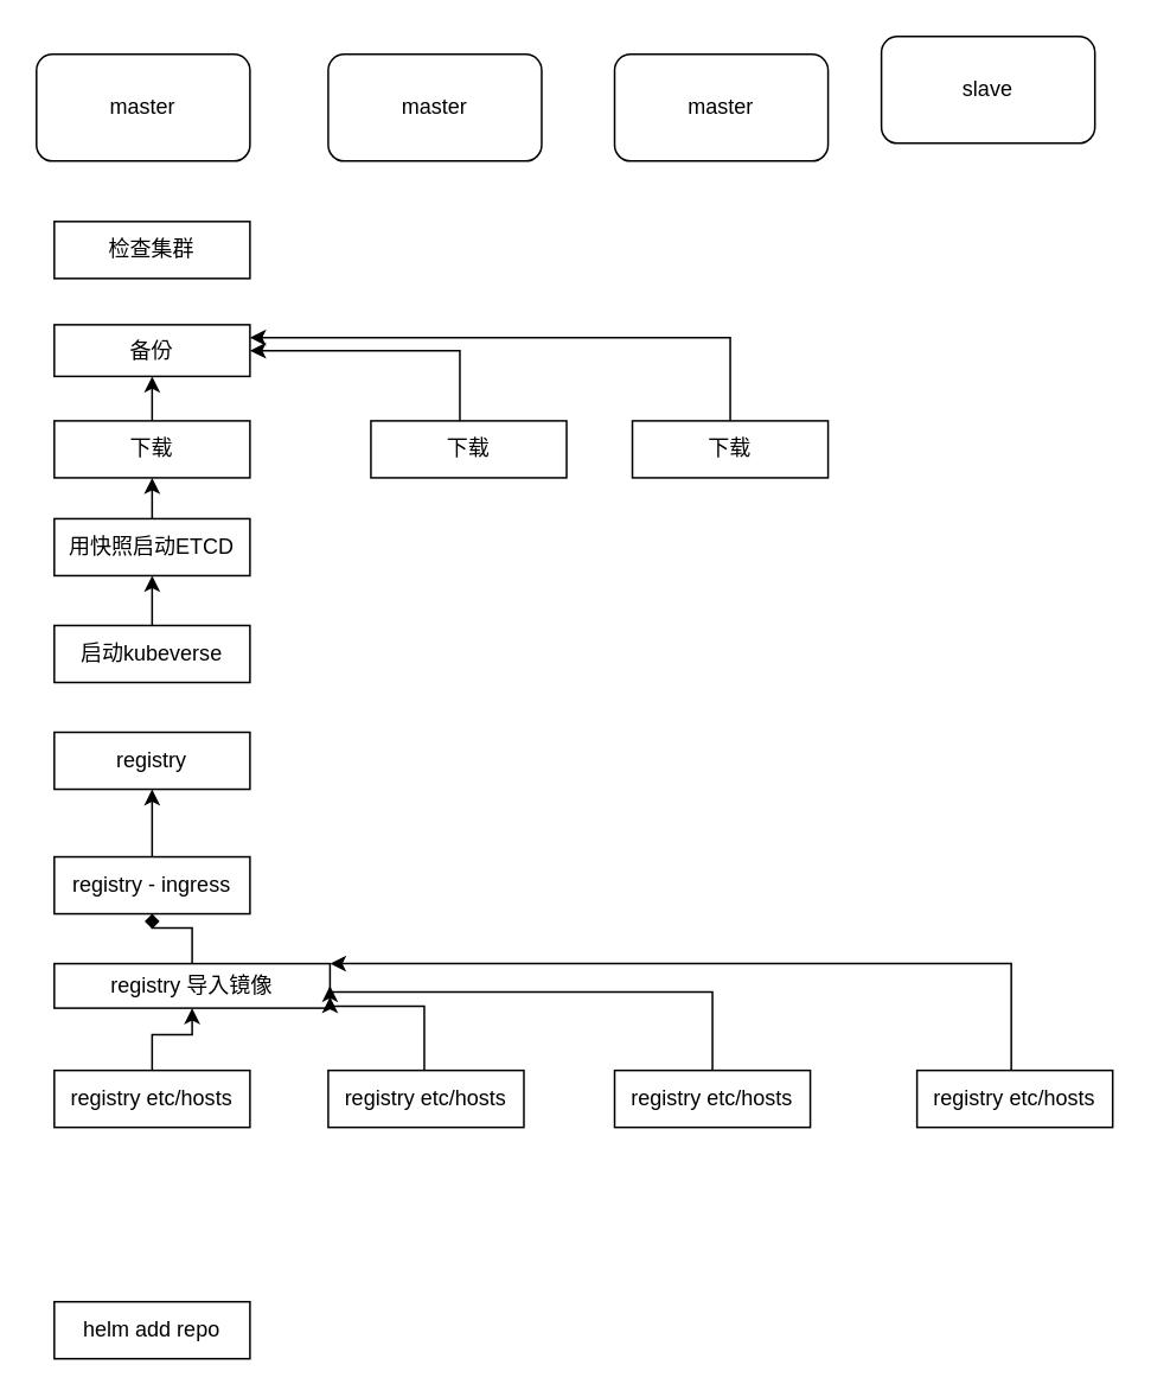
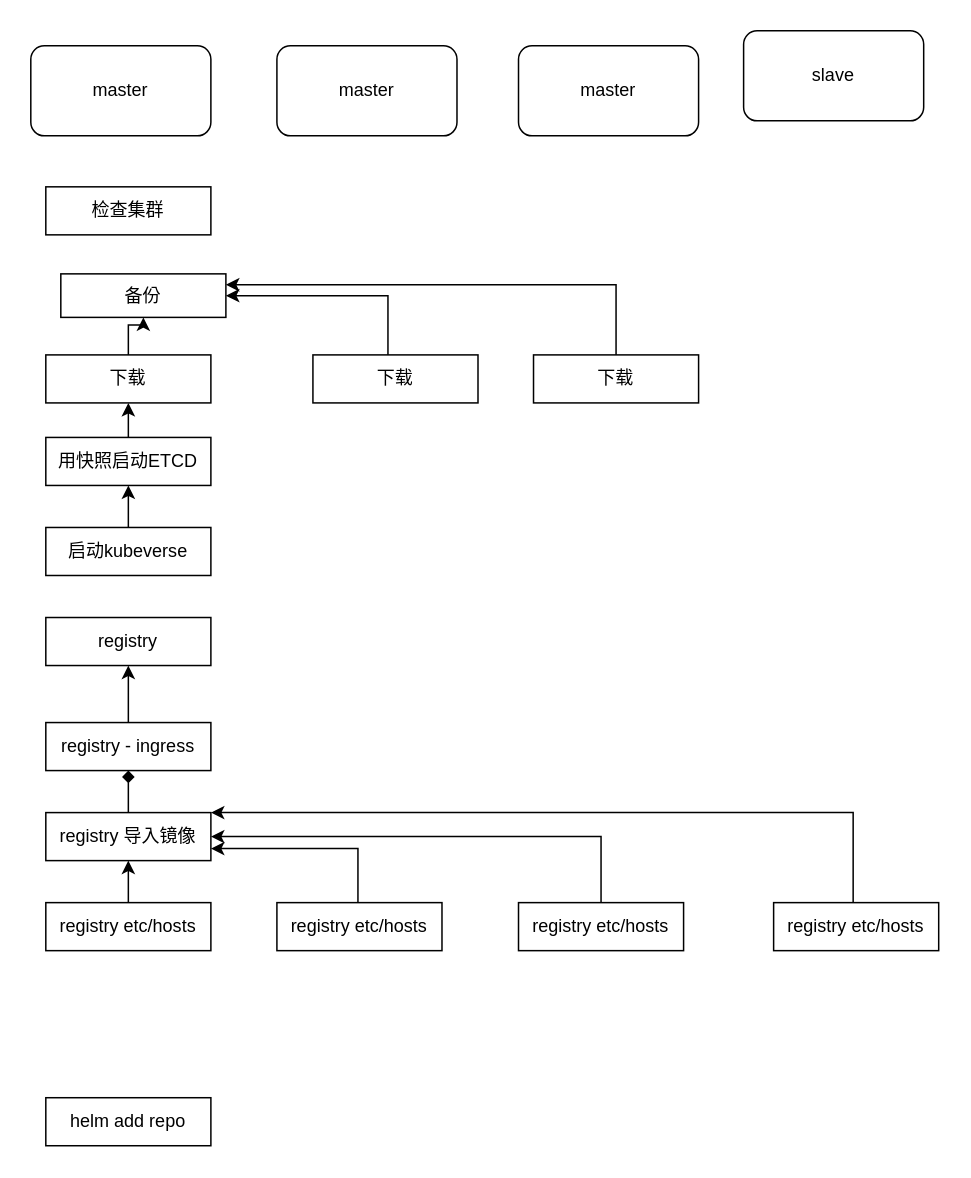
  <mxCell id="0" />
  <mxCell id="1" parent="0" />
  <mxCell id="2" value="master" style="rounded=1;whiteSpace=wrap;html=1;" vertex="1" parent="1"><mxGeometry x="184" y="30" width="120" height="60" as="geometry" /></mxCell>
  <mxCell id="3" value="master" style="rounded=1;whiteSpace=wrap;html=1;" vertex="1" parent="1"><mxGeometry x="345" y="30" width="120" height="60" as="geometry" /></mxCell>
  <mxCell id="4" value="slave" style="rounded=1;whiteSpace=wrap;html=1;" vertex="1" parent="1"><mxGeometry x="495" y="20" width="120" height="60" as="geometry" /></mxCell>
  <mxCell id="5" value="master" style="rounded=1;whiteSpace=wrap;html=1;" vertex="1" parent="1"><mxGeometry x="20" y="30" width="120" height="60" as="geometry" /></mxCell>
  <mxCell id="6" value="检查集群" style="rounded=0;whiteSpace=wrap;html=1;" vertex="1" parent="1"><mxGeometry x="30" y="124" width="110" height="32" as="geometry" /></mxCell>
- <mxCell id="7" value="备份" style="rounded=0;whiteSpace=wrap;html=1;" vertex="1" parent="1"><mxGeometry x="30" y="182" width="110" height="29" as="geometry" /></mxCell>
+ <mxCell id="7" value="备份" style="rounded=0;whiteSpace=wrap;html=1;" vertex="1" parent="1"><mxGeometry x="40" y="182" width="110" height="29" as="geometry" /></mxCell>
  <mxCell id="8" value="" style="edgeStyle=orthogonalEdgeStyle;rounded=0;orthogonalLoop=1;jettySize=auto;html=1;" edge="1" parent="1" source="9" target="7"><mxGeometry relative="1" as="geometry" /></mxCell>
  <mxCell id="9" value="下载" style="rounded=0;whiteSpace=wrap;html=1;" vertex="1" parent="1"><mxGeometry x="30" y="236" width="110" height="32" as="geometry" /></mxCell>
  <mxCell id="10" style="edgeStyle=orthogonalEdgeStyle;rounded=0;orthogonalLoop=1;jettySize=auto;html=1;entryX=1;entryY=0.5;entryDx=0;entryDy=0;" edge="1" parent="1" source="11" target="7"><mxGeometry relative="1" as="geometry"><Array as="points"><mxPoint x="258" y="197" /></Array></mxGeometry></mxCell>
  <mxCell id="11" value="下载" style="rounded=0;whiteSpace=wrap;html=1;" vertex="1" parent="1"><mxGeometry x="208" y="236" width="110" height="32" as="geometry" /></mxCell>
  <mxCell id="12" style="edgeStyle=orthogonalEdgeStyle;rounded=0;orthogonalLoop=1;jettySize=auto;html=1;entryX=1;entryY=0.25;entryDx=0;entryDy=0;" edge="1" parent="1" source="13" target="7"><mxGeometry relative="1" as="geometry"><Array as="points"><mxPoint x="410" y="189" /></Array></mxGeometry></mxCell>
  <mxCell id="13" value="下载" style="rounded=0;whiteSpace=wrap;html=1;" vertex="1" parent="1"><mxGeometry x="355" y="236" width="110" height="32" as="geometry" /></mxCell>
  <mxCell id="14" value="" style="edgeStyle=orthogonalEdgeStyle;rounded=0;orthogonalLoop=1;jettySize=auto;html=1;" edge="1" parent="1" source="15" target="9"><mxGeometry relative="1" as="geometry" /></mxCell>
  <mxCell id="15" value="用快照启动ETCD" style="rounded=0;whiteSpace=wrap;html=1;" vertex="1" parent="1"><mxGeometry x="30" y="291" width="110" height="32" as="geometry" /></mxCell>
  <mxCell id="16" value="" style="edgeStyle=orthogonalEdgeStyle;rounded=0;orthogonalLoop=1;jettySize=auto;html=1;" edge="1" parent="1" source="17" target="15"><mxGeometry relative="1" as="geometry" /></mxCell>
  <mxCell id="17" value="启动kubeverse" style="rounded=0;whiteSpace=wrap;html=1;" vertex="1" parent="1"><mxGeometry x="30" y="351" width="110" height="32" as="geometry" /></mxCell>
  <mxCell id="18" value="registry" style="rounded=0;whiteSpace=wrap;html=1;" vertex="1" parent="1"><mxGeometry x="30" y="411" width="110" height="32" as="geometry" /></mxCell>
  <mxCell id="19" value="helm add repo" style="rounded=0;whiteSpace=wrap;html=1;" vertex="1" parent="1"><mxGeometry x="30" y="731" width="110" height="32" as="geometry" /></mxCell>
  <mxCell id="20" value="" style="edgeStyle=orthogonalEdgeStyle;rounded=0;orthogonalLoop=1;jettySize=auto;html=1;" edge="1" parent="1" source="21" target="25"><mxGeometry relative="1" as="geometry" /></mxCell>
  <mxCell id="21" value="registry etc/hosts" style="rounded=0;whiteSpace=wrap;html=1;" vertex="1" parent="1"><mxGeometry x="30" y="601" width="110" height="32" as="geometry" /></mxCell>
  <mxCell id="22" value="" style="edgeStyle=orthogonalEdgeStyle;rounded=0;orthogonalLoop=1;jettySize=auto;html=1;" edge="1" parent="1" source="23" target="18"><mxGeometry relative="1" as="geometry" /></mxCell>
  <mxCell id="23" value="registry - ingress" style="rounded=0;whiteSpace=wrap;html=1;" vertex="1" parent="1"><mxGeometry x="30" y="481" width="110" height="32" as="geometry" /></mxCell>
  <mxCell id="24" value="" style="edgeStyle=orthogonalEdgeStyle;rounded=0;orthogonalLoop=1;jettySize=auto;html=1;endArrow=diamond;" edge="1" parent="1" source="25" target="23"><mxGeometry relative="1" as="geometry" /></mxCell>
- <mxCell id="25" value="registry 导入镜像" style="rounded=0;whiteSpace=wrap;html=1;" vertex="1" parent="1"><mxGeometry x="30" y="541" width="155" height="25" as="geometry" /></mxCell>
+ <mxCell id="25" value="registry 导入镜像" style="rounded=0;whiteSpace=wrap;html=1;" vertex="1" parent="1"><mxGeometry x="30" y="541" width="110" height="32" as="geometry" /></mxCell>
  <mxCell id="26" style="edgeStyle=orthogonalEdgeStyle;rounded=0;orthogonalLoop=1;jettySize=auto;html=1;entryX=1;entryY=0.75;entryDx=0;entryDy=0;" edge="1" parent="1" source="27" target="25"><mxGeometry relative="1" as="geometry"><Array as="points"><mxPoint x="238" y="565" /></Array></mxGeometry></mxCell>
  <mxCell id="27" value="registry etc/hosts" style="rounded=0;whiteSpace=wrap;html=1;" vertex="1" parent="1"><mxGeometry x="184" y="601" width="110" height="32" as="geometry" /></mxCell>
  <mxCell id="28" style="edgeStyle=orthogonalEdgeStyle;rounded=0;orthogonalLoop=1;jettySize=auto;html=1;entryX=1;entryY=0.5;entryDx=0;entryDy=0;" edge="1" parent="1" source="29" target="25"><mxGeometry relative="1" as="geometry"><Array as="points"><mxPoint x="400" y="557" /></Array></mxGeometry></mxCell>
  <mxCell id="29" value="registry etc/hosts" style="rounded=0;whiteSpace=wrap;html=1;" vertex="1" parent="1"><mxGeometry x="345" y="601" width="110" height="32" as="geometry" /></mxCell>
  <mxCell id="30" style="edgeStyle=orthogonalEdgeStyle;rounded=0;orthogonalLoop=1;jettySize=auto;html=1;entryX=1;entryY=0;entryDx=0;entryDy=0;" edge="1" parent="1" source="31" target="25"><mxGeometry relative="1" as="geometry"><Array as="points"><mxPoint x="568" y="541" /></Array></mxGeometry></mxCell>
  <mxCell id="31" value="registry etc/hosts" style="rounded=0;whiteSpace=wrap;html=1;" vertex="1" parent="1"><mxGeometry x="515" y="601" width="110" height="32" as="geometry" /></mxCell>
